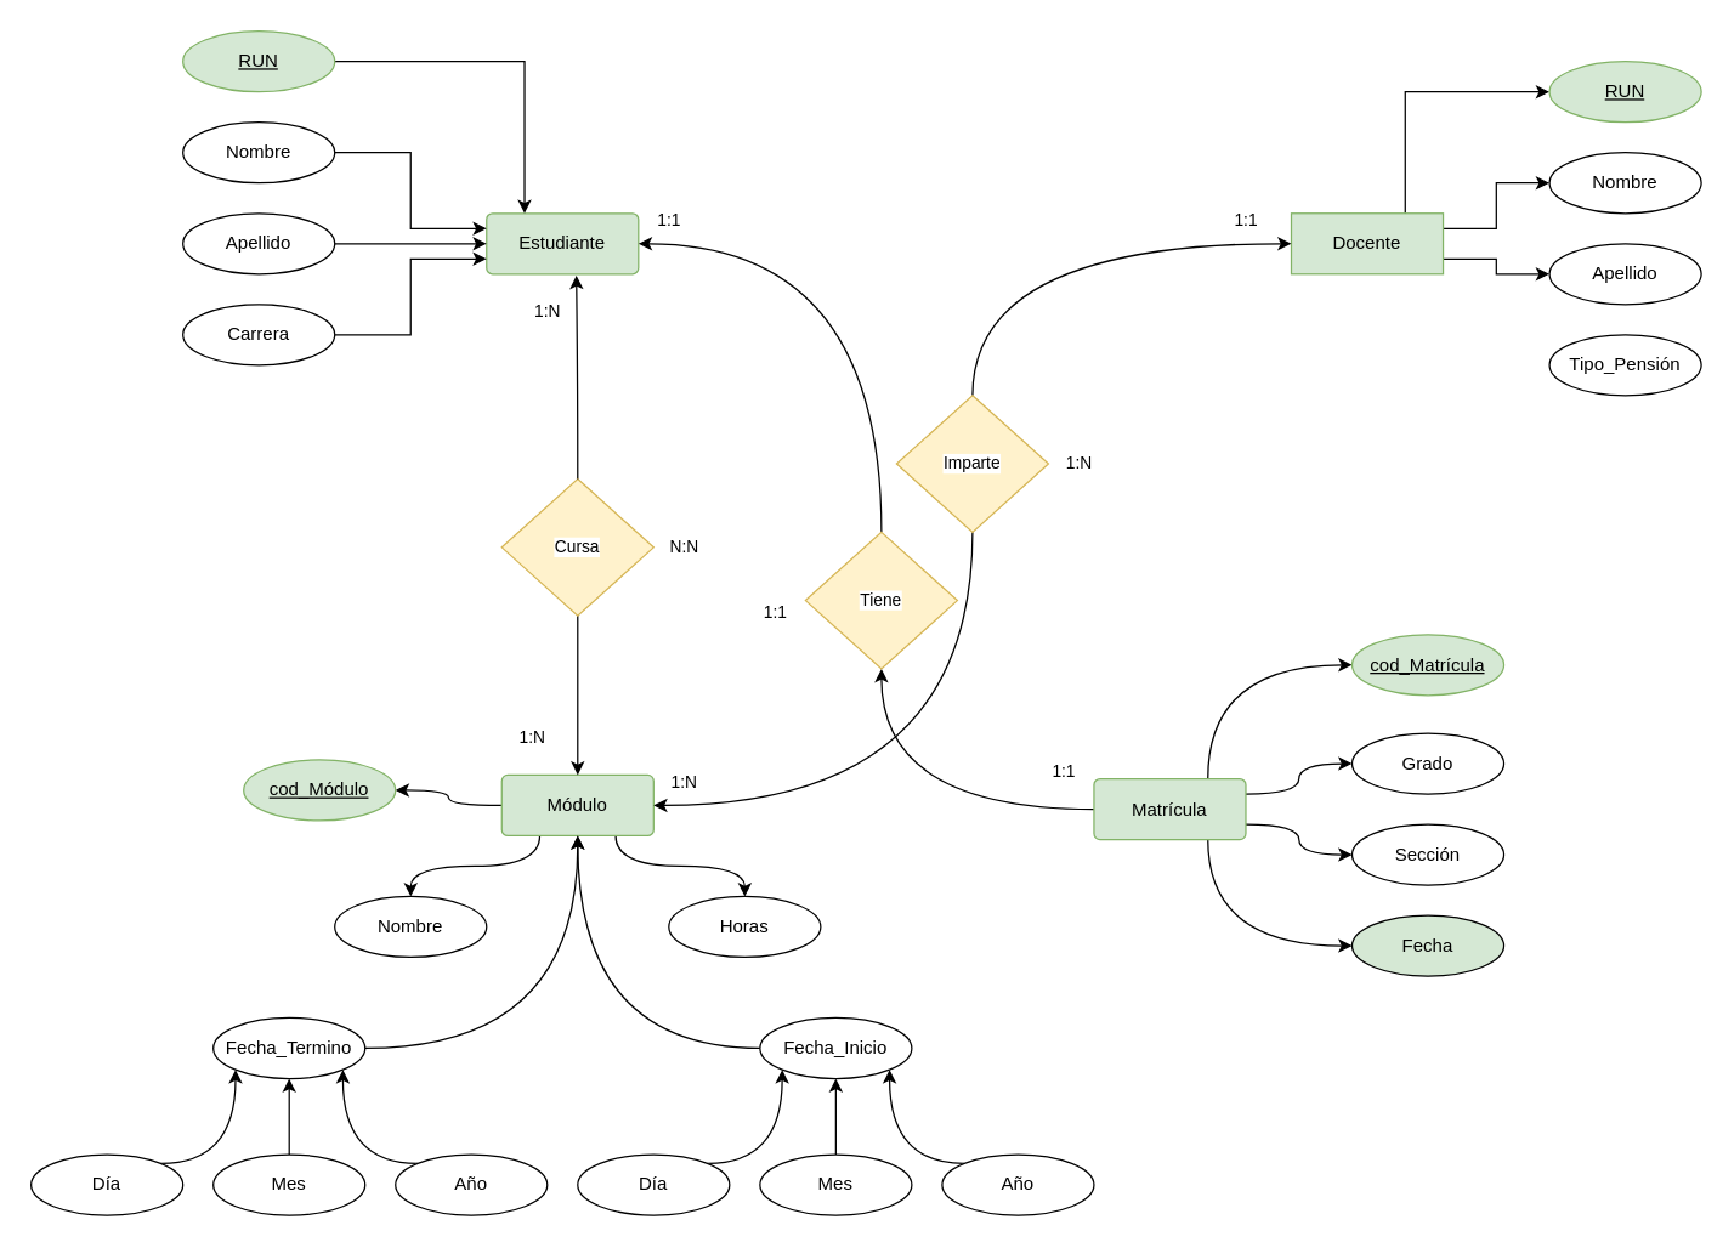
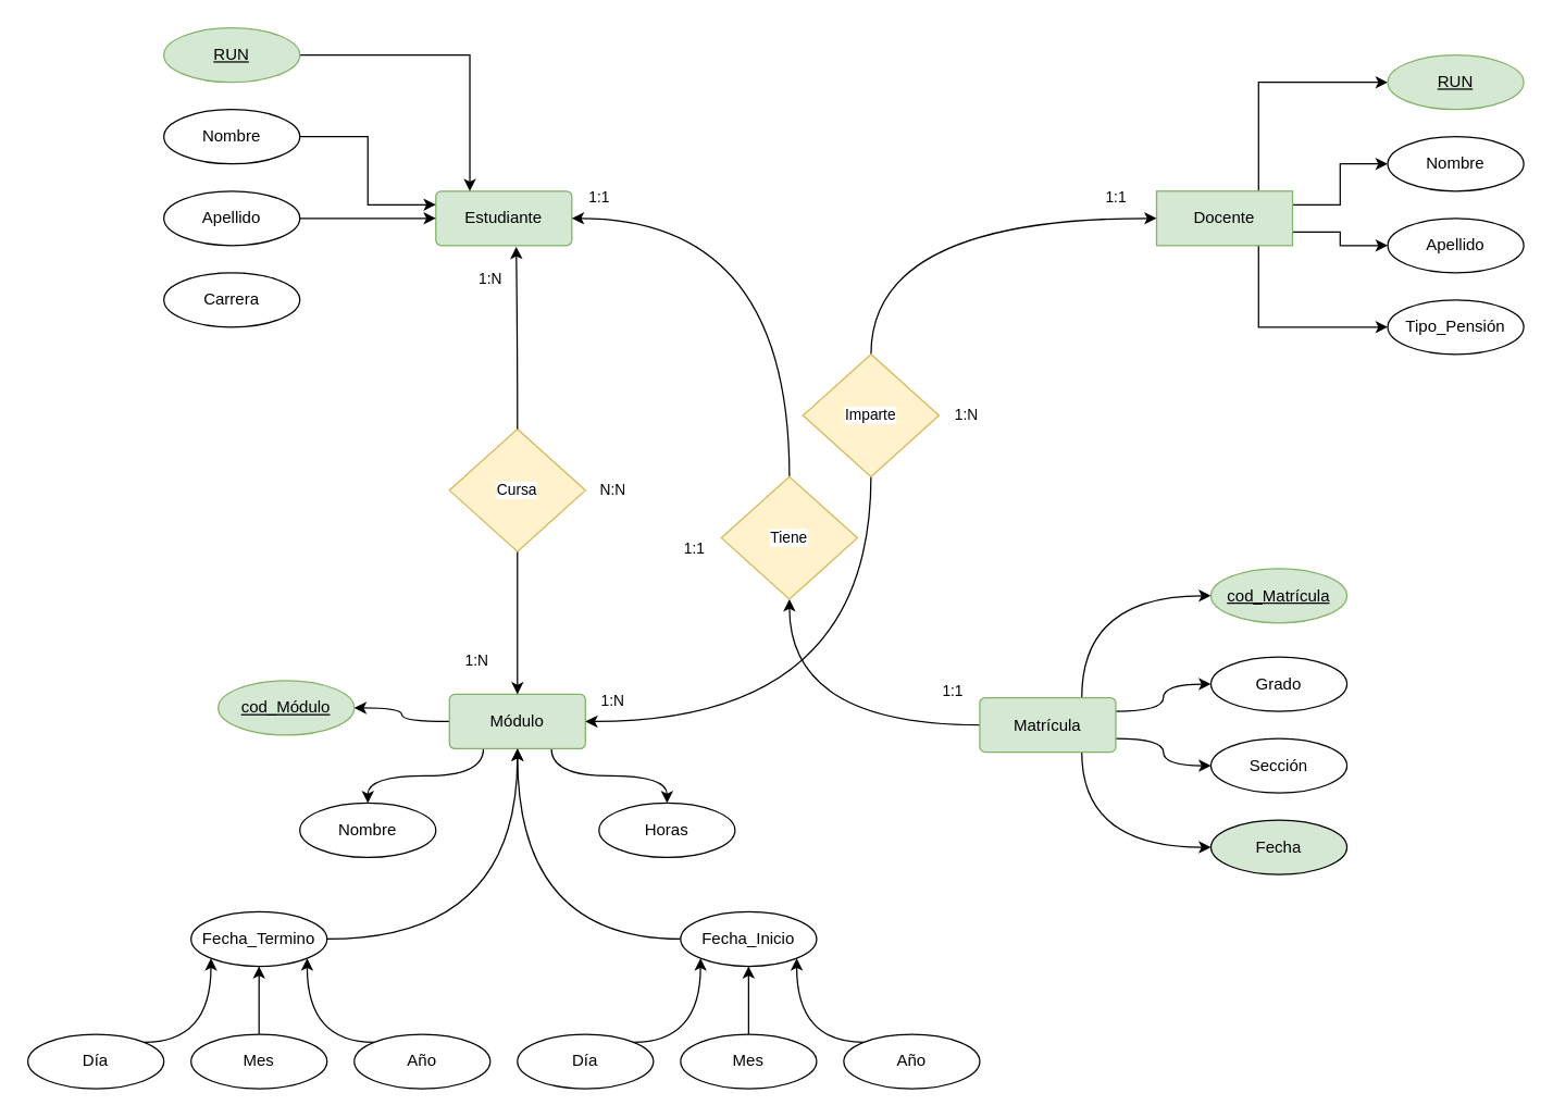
  <mxCell id="0" />
  <mxCell id="1" parent="0" />
  <mxCell id="2" style="edgeStyle=orthogonalEdgeStyle;rounded=0;orthogonalLoop=1;jettySize=auto;html=1;exitX=1;exitY=0.25;exitDx=0;exitDy=0;entryX=0;entryY=0.5;entryDx=0;entryDy=0;" edge="1" parent="1" source="6" target="20"><mxGeometry relative="1" as="geometry" /></mxCell>
  <mxCell id="3" style="edgeStyle=orthogonalEdgeStyle;rounded=0;orthogonalLoop=1;jettySize=auto;html=1;exitX=1;exitY=0.75;exitDx=0;exitDy=0;entryX=0;entryY=0.5;entryDx=0;entryDy=0;" edge="1" parent="1" source="6" target="21"><mxGeometry relative="1" as="geometry" /></mxCell>
+ <mxCell id="4" style="edgeStyle=orthogonalEdgeStyle;rounded=0;orthogonalLoop=1;jettySize=auto;html=1;exitX=0.75;exitY=1;exitDx=0;exitDy=0;entryX=0;entryY=0.5;entryDx=0;entryDy=0;" edge="1" parent="1" source="6" target="22"><mxGeometry relative="1" as="geometry" /></mxCell>
  <mxCell id="5" style="edgeStyle=orthogonalEdgeStyle;rounded=0;orthogonalLoop=1;jettySize=auto;html=1;exitX=0.75;exitY=0;exitDx=0;exitDy=0;entryX=0;entryY=0.5;entryDx=0;entryDy=0;" edge="1" parent="1" source="6" target="19"><mxGeometry relative="1" as="geometry" /></mxCell>
  <mxCell id="6" value="Docente" style="arcSize=10;whiteSpace=wrap;html=1;align=center;fillColor=#d5e8d4;strokeColor=#82b366;rounded=0;" vertex="1" parent="1"><mxGeometry x="850" y="140" width="100" height="40" as="geometry" /></mxCell>
  <mxCell id="7" value="Estudiante" style="rounded=1;arcSize=10;whiteSpace=wrap;html=1;align=center;fillColor=#d5e8d4;strokeColor=#82b366;" vertex="1" parent="1"><mxGeometry x="320" y="140" width="100" height="40" as="geometry" /></mxCell>
  <mxCell id="8" value="" style="edgeStyle=orthogonalEdgeStyle;shape=connector;curved=1;rounded=0;orthogonalLoop=1;jettySize=auto;html=1;strokeColor=default;align=center;verticalAlign=middle;fontFamily=Helvetica;fontSize=11;fontColor=default;labelBackgroundColor=default;endArrow=classic;" edge="1" parent="1" source="11" target="18"><mxGeometry relative="1" as="geometry" /></mxCell>
  <mxCell id="9" style="edgeStyle=orthogonalEdgeStyle;shape=connector;curved=1;rounded=0;orthogonalLoop=1;jettySize=auto;html=1;exitX=0.25;exitY=1;exitDx=0;exitDy=0;entryX=0.5;entryY=0;entryDx=0;entryDy=0;strokeColor=default;align=center;verticalAlign=middle;fontFamily=Helvetica;fontSize=11;fontColor=default;labelBackgroundColor=default;endArrow=classic;" edge="1" parent="1" source="11" target="31"><mxGeometry relative="1" as="geometry" /></mxCell>
  <mxCell id="10" style="edgeStyle=orthogonalEdgeStyle;shape=connector;curved=1;rounded=0;orthogonalLoop=1;jettySize=auto;html=1;exitX=0.75;exitY=1;exitDx=0;exitDy=0;entryX=0.5;entryY=0;entryDx=0;entryDy=0;strokeColor=default;align=center;verticalAlign=middle;fontFamily=Helvetica;fontSize=11;fontColor=default;labelBackgroundColor=default;endArrow=classic;" edge="1" parent="1" source="11" target="32"><mxGeometry relative="1" as="geometry" /></mxCell>
  <mxCell id="11" value="Módulo" style="rounded=1;arcSize=10;whiteSpace=wrap;html=1;align=center;fillColor=#d5e8d4;strokeColor=#82b366;" vertex="1" parent="1"><mxGeometry x="330" y="510" width="100" height="40" as="geometry" /></mxCell>
  <mxCell id="12" style="edgeStyle=orthogonalEdgeStyle;shape=connector;curved=1;rounded=0;orthogonalLoop=1;jettySize=auto;html=1;exitX=0.75;exitY=0;exitDx=0;exitDy=0;entryX=0;entryY=0.5;entryDx=0;entryDy=0;strokeColor=default;align=center;verticalAlign=middle;fontFamily=Helvetica;fontSize=11;fontColor=default;labelBackgroundColor=default;endArrow=classic;" edge="1" parent="1" source="17" target="49"><mxGeometry relative="1" as="geometry" /></mxCell>
  <mxCell id="13" style="edgeStyle=orthogonalEdgeStyle;shape=connector;curved=1;rounded=0;orthogonalLoop=1;jettySize=auto;html=1;exitX=1;exitY=0.25;exitDx=0;exitDy=0;entryX=0;entryY=0.5;entryDx=0;entryDy=0;strokeColor=default;align=center;verticalAlign=middle;fontFamily=Helvetica;fontSize=11;fontColor=default;labelBackgroundColor=default;endArrow=classic;" edge="1" parent="1" source="17" target="50"><mxGeometry relative="1" as="geometry" /></mxCell>
  <mxCell id="14" style="edgeStyle=orthogonalEdgeStyle;shape=connector;curved=1;rounded=0;orthogonalLoop=1;jettySize=auto;html=1;exitX=1;exitY=0.75;exitDx=0;exitDy=0;entryX=0;entryY=0.5;entryDx=0;entryDy=0;strokeColor=default;align=center;verticalAlign=middle;fontFamily=Helvetica;fontSize=11;fontColor=default;labelBackgroundColor=default;endArrow=classic;" edge="1" parent="1" source="17" target="51"><mxGeometry relative="1" as="geometry" /></mxCell>
  <mxCell id="15" style="edgeStyle=orthogonalEdgeStyle;shape=connector;curved=1;rounded=0;orthogonalLoop=1;jettySize=auto;html=1;exitX=0.75;exitY=1;exitDx=0;exitDy=0;entryX=0;entryY=0.5;entryDx=0;entryDy=0;strokeColor=default;align=center;verticalAlign=middle;fontFamily=Helvetica;fontSize=11;fontColor=default;labelBackgroundColor=default;endArrow=classic;" edge="1" parent="1" source="17" target="52"><mxGeometry relative="1" as="geometry" /></mxCell>
  <mxCell id="16" style="edgeStyle=orthogonalEdgeStyle;shape=connector;curved=1;rounded=0;orthogonalLoop=1;jettySize=auto;html=1;exitX=0;exitY=0.5;exitDx=0;exitDy=0;entryX=0.5;entryY=1;entryDx=0;entryDy=0;strokeColor=default;align=center;verticalAlign=middle;fontFamily=Helvetica;fontSize=11;fontColor=default;labelBackgroundColor=default;endArrow=classic;" edge="1" parent="1" source="17" target="65"><mxGeometry relative="1" as="geometry" /></mxCell>
  <mxCell id="17" value="Matrícula" style="rounded=1;arcSize=10;whiteSpace=wrap;html=1;align=center;fillColor=#d5e8d4;strokeColor=#82b366;" vertex="1" parent="1"><mxGeometry x="720" y="512.5" width="100" height="40" as="geometry" /></mxCell>
  <mxCell id="18" value="cod_Módulo" style="ellipse;whiteSpace=wrap;html=1;align=center;fontStyle=4;fillColor=#d5e8d4;strokeColor=#82b366;" vertex="1" parent="1"><mxGeometry x="160" y="500" width="100" height="40" as="geometry" /></mxCell>
  <mxCell id="19" value="RUN" style="ellipse;whiteSpace=wrap;html=1;align=center;fontStyle=4;fillColor=#d5e8d4;strokeColor=#82b366;" vertex="1" parent="1"><mxGeometry x="1020" y="40" width="100" height="40" as="geometry" /></mxCell>
  <mxCell id="20" value="Nombre" style="ellipse;whiteSpace=wrap;html=1;align=center;" vertex="1" parent="1"><mxGeometry x="1020" y="100" width="100" height="40" as="geometry" /></mxCell>
  <mxCell id="21" value="Apellido" style="ellipse;whiteSpace=wrap;html=1;align=center;" vertex="1" parent="1"><mxGeometry x="1020" y="160" width="100" height="40" as="geometry" /></mxCell>
  <mxCell id="22" value="Tipo_Pensión" style="ellipse;whiteSpace=wrap;html=1;align=center;" vertex="1" parent="1"><mxGeometry x="1020" y="220" width="100" height="40" as="geometry" /></mxCell>
  <mxCell id="23" style="edgeStyle=orthogonalEdgeStyle;rounded=0;orthogonalLoop=1;jettySize=auto;html=1;exitX=1;exitY=0.5;exitDx=0;exitDy=0;entryX=0.25;entryY=0;entryDx=0;entryDy=0;" edge="1" parent="1" source="24" target="7"><mxGeometry relative="1" as="geometry"><mxPoint x="370" y="150" as="targetPoint" /></mxGeometry></mxCell>
  <mxCell id="24" value="RUN" style="ellipse;whiteSpace=wrap;html=1;align=center;fontStyle=4;fillColor=#d5e8d4;strokeColor=#82b366;" vertex="1" parent="1"><mxGeometry x="120" y="20" width="100" height="40" as="geometry" /></mxCell>
  <mxCell id="25" style="edgeStyle=orthogonalEdgeStyle;rounded=0;orthogonalLoop=1;jettySize=auto;html=1;exitX=1;exitY=0.5;exitDx=0;exitDy=0;entryX=0;entryY=0.25;entryDx=0;entryDy=0;" edge="1" parent="1" source="26" target="7"><mxGeometry relative="1" as="geometry" /></mxCell>
  <mxCell id="26" value="Nombre" style="ellipse;whiteSpace=wrap;html=1;align=center;" vertex="1" parent="1"><mxGeometry x="120" y="80" width="100" height="40" as="geometry" /></mxCell>
  <mxCell id="27" style="edgeStyle=orthogonalEdgeStyle;rounded=0;orthogonalLoop=1;jettySize=auto;html=1;exitX=1;exitY=0.5;exitDx=0;exitDy=0;" edge="1" parent="1" source="28" target="7"><mxGeometry relative="1" as="geometry" /></mxCell>
  <mxCell id="28" value="Apellido" style="ellipse;whiteSpace=wrap;html=1;align=center;" vertex="1" parent="1"><mxGeometry x="120" y="140" width="100" height="40" as="geometry" /></mxCell>
- <mxCell id="29" style="edgeStyle=orthogonalEdgeStyle;rounded=0;orthogonalLoop=1;jettySize=auto;html=1;exitX=1;exitY=0.5;exitDx=0;exitDy=0;entryX=0;entryY=0.75;entryDx=0;entryDy=0;" edge="1" parent="1" source="30" target="7"><mxGeometry relative="1" as="geometry" /></mxCell>
  <mxCell id="30" value="Carrera" style="ellipse;whiteSpace=wrap;html=1;align=center;" vertex="1" parent="1"><mxGeometry x="120" y="200" width="100" height="40" as="geometry" /></mxCell>
  <mxCell id="31" value="Nombre" style="ellipse;whiteSpace=wrap;html=1;align=center;" vertex="1" parent="1"><mxGeometry x="220" y="590" width="100" height="40" as="geometry" /></mxCell>
  <mxCell id="32" value="Horas" style="ellipse;whiteSpace=wrap;html=1;align=center;" vertex="1" parent="1"><mxGeometry x="440" y="590" width="100" height="40" as="geometry" /></mxCell>
  <mxCell id="33" style="edgeStyle=orthogonalEdgeStyle;shape=connector;curved=1;rounded=0;orthogonalLoop=1;jettySize=auto;html=1;exitX=0;exitY=0.5;exitDx=0;exitDy=0;strokeColor=default;align=center;verticalAlign=middle;fontFamily=Helvetica;fontSize=11;fontColor=default;labelBackgroundColor=default;endArrow=classic;" edge="1" parent="1" source="34"><mxGeometry relative="1" as="geometry"><mxPoint x="380" y="550" as="targetPoint" /></mxGeometry></mxCell>
  <mxCell id="34" value="Fecha_Inicio" style="ellipse;whiteSpace=wrap;html=1;align=center;" vertex="1" parent="1"><mxGeometry x="500" y="670" width="100" height="40" as="geometry" /></mxCell>
  <mxCell id="35" style="edgeStyle=orthogonalEdgeStyle;rounded=0;orthogonalLoop=1;jettySize=auto;html=1;exitX=1;exitY=0;exitDx=0;exitDy=0;entryX=0;entryY=1;entryDx=0;entryDy=0;curved=1;" edge="1" parent="1" source="36" target="34"><mxGeometry relative="1" as="geometry" /></mxCell>
  <mxCell id="36" value="Día" style="ellipse;whiteSpace=wrap;html=1;align=center;" vertex="1" parent="1"><mxGeometry x="380" y="760" width="100" height="40" as="geometry" /></mxCell>
  <mxCell id="37" style="edgeStyle=orthogonalEdgeStyle;rounded=0;orthogonalLoop=1;jettySize=auto;html=1;exitX=0.5;exitY=0;exitDx=0;exitDy=0;entryX=0.5;entryY=1;entryDx=0;entryDy=0;curved=1;" edge="1" parent="1" source="38" target="34"><mxGeometry relative="1" as="geometry" /></mxCell>
  <mxCell id="38" value="Mes" style="ellipse;whiteSpace=wrap;html=1;align=center;" vertex="1" parent="1"><mxGeometry x="500" y="760" width="100" height="40" as="geometry" /></mxCell>
  <mxCell id="39" style="edgeStyle=orthogonalEdgeStyle;shape=connector;curved=1;rounded=0;orthogonalLoop=1;jettySize=auto;html=1;exitX=0;exitY=0;exitDx=0;exitDy=0;entryX=1;entryY=1;entryDx=0;entryDy=0;strokeColor=default;align=center;verticalAlign=middle;fontFamily=Helvetica;fontSize=11;fontColor=default;labelBackgroundColor=default;endArrow=classic;" edge="1" parent="1" source="40" target="34"><mxGeometry relative="1" as="geometry" /></mxCell>
  <mxCell id="40" value="Año" style="ellipse;whiteSpace=wrap;html=1;align=center;" vertex="1" parent="1"><mxGeometry x="620" y="760" width="100" height="40" as="geometry" /></mxCell>
  <mxCell id="41" style="edgeStyle=orthogonalEdgeStyle;shape=connector;curved=1;rounded=0;orthogonalLoop=1;jettySize=auto;html=1;exitX=1;exitY=0.5;exitDx=0;exitDy=0;strokeColor=default;align=center;verticalAlign=middle;fontFamily=Helvetica;fontSize=11;fontColor=default;labelBackgroundColor=default;endArrow=classic;" edge="1" parent="1" source="42" target="11"><mxGeometry relative="1" as="geometry" /></mxCell>
  <mxCell id="42" value="Fecha_Termino" style="ellipse;whiteSpace=wrap;html=1;align=center;" vertex="1" parent="1"><mxGeometry x="140" y="670" width="100" height="40" as="geometry" /></mxCell>
  <mxCell id="43" style="edgeStyle=orthogonalEdgeStyle;rounded=0;orthogonalLoop=1;jettySize=auto;html=1;exitX=1;exitY=0;exitDx=0;exitDy=0;entryX=0;entryY=1;entryDx=0;entryDy=0;curved=1;" edge="1" parent="1" source="44" target="42"><mxGeometry relative="1" as="geometry" /></mxCell>
  <mxCell id="44" value="Día" style="ellipse;whiteSpace=wrap;html=1;align=center;" vertex="1" parent="1"><mxGeometry x="20" y="760" width="100" height="40" as="geometry" /></mxCell>
  <mxCell id="45" style="edgeStyle=orthogonalEdgeStyle;rounded=0;orthogonalLoop=1;jettySize=auto;html=1;exitX=0.5;exitY=0;exitDx=0;exitDy=0;entryX=0.5;entryY=1;entryDx=0;entryDy=0;curved=1;" edge="1" parent="1" source="46" target="42"><mxGeometry relative="1" as="geometry" /></mxCell>
  <mxCell id="46" value="Mes" style="ellipse;whiteSpace=wrap;html=1;align=center;" vertex="1" parent="1"><mxGeometry x="140" y="760" width="100" height="40" as="geometry" /></mxCell>
  <mxCell id="47" style="edgeStyle=orthogonalEdgeStyle;shape=connector;curved=1;rounded=0;orthogonalLoop=1;jettySize=auto;html=1;exitX=0;exitY=0;exitDx=0;exitDy=0;entryX=1;entryY=1;entryDx=0;entryDy=0;strokeColor=default;align=center;verticalAlign=middle;fontFamily=Helvetica;fontSize=11;fontColor=default;labelBackgroundColor=default;endArrow=classic;" edge="1" parent="1" source="48" target="42"><mxGeometry relative="1" as="geometry" /></mxCell>
  <mxCell id="48" value="Año" style="ellipse;whiteSpace=wrap;html=1;align=center;" vertex="1" parent="1"><mxGeometry x="260" y="760" width="100" height="40" as="geometry" /></mxCell>
  <mxCell id="49" value="cod_Matrícula" style="ellipse;whiteSpace=wrap;html=1;align=center;fontStyle=4;fillColor=#d5e8d4;strokeColor=#82b366;" vertex="1" parent="1"><mxGeometry x="890" y="417.5" width="100" height="40" as="geometry" /></mxCell>
  <mxCell id="50" value="Grado" style="ellipse;whiteSpace=wrap;html=1;align=center;" vertex="1" parent="1"><mxGeometry x="890" y="482.5" width="100" height="40" as="geometry" /></mxCell>
  <mxCell id="51" value="Sección" style="ellipse;whiteSpace=wrap;html=1;align=center;" vertex="1" parent="1"><mxGeometry x="890" y="542.5" width="100" height="40" as="geometry" /></mxCell>
  <mxCell id="52" value="Fecha" style="ellipse;whiteSpace=wrap;html=1;align=center;fillColor=#d5e8d4;" vertex="1" parent="1"><mxGeometry x="890" y="602.5" width="100" height="40" as="geometry" /></mxCell>
  <mxCell id="53" style="edgeStyle=orthogonalEdgeStyle;shape=connector;curved=1;rounded=0;orthogonalLoop=1;jettySize=auto;html=1;exitX=0.5;exitY=1;exitDx=0;exitDy=0;entryX=1;entryY=0.5;entryDx=0;entryDy=0;strokeColor=default;align=center;verticalAlign=middle;fontFamily=Helvetica;fontSize=11;fontColor=default;labelBackgroundColor=default;endArrow=classic;" edge="1" parent="1" source="55" target="11"><mxGeometry relative="1" as="geometry" /></mxCell>
  <mxCell id="54" style="edgeStyle=orthogonalEdgeStyle;shape=connector;curved=1;rounded=0;orthogonalLoop=1;jettySize=auto;html=1;exitX=0.5;exitY=0;exitDx=0;exitDy=0;entryX=0;entryY=0.5;entryDx=0;entryDy=0;strokeColor=default;align=center;verticalAlign=middle;fontFamily=Helvetica;fontSize=11;fontColor=default;labelBackgroundColor=default;endArrow=classic;" edge="1" parent="1" source="55" target="6"><mxGeometry relative="1" as="geometry" /></mxCell>
  <mxCell id="55" value="Imparte" style="shape=rhombus;perimeter=rhombusPerimeter;whiteSpace=wrap;html=1;align=center;fontFamily=Helvetica;fontSize=11;labelBackgroundColor=default;fillColor=#fff2cc;strokeColor=#d6b656;" vertex="1" parent="1"><mxGeometry x="590" y="260" width="100" height="90" as="geometry" /></mxCell>
  <mxCell id="56" style="edgeStyle=orthogonalEdgeStyle;shape=connector;curved=1;rounded=0;orthogonalLoop=1;jettySize=auto;html=1;exitX=0.5;exitY=1;exitDx=0;exitDy=0;entryX=0.5;entryY=0;entryDx=0;entryDy=0;strokeColor=default;align=center;verticalAlign=middle;fontFamily=Helvetica;fontSize=11;fontColor=default;labelBackgroundColor=default;endArrow=classic;" edge="1" parent="1" source="57" target="11"><mxGeometry relative="1" as="geometry" /></mxCell>
  <mxCell id="57" value="Cursa" style="shape=rhombus;perimeter=rhombusPerimeter;whiteSpace=wrap;html=1;align=center;fontFamily=Helvetica;fontSize=11;labelBackgroundColor=default;fillColor=#fff2cc;strokeColor=#d6b656;" vertex="1" parent="1"><mxGeometry x="330" y="315" width="100" height="90" as="geometry" /></mxCell>
  <mxCell id="58" style="edgeStyle=orthogonalEdgeStyle;shape=connector;curved=1;rounded=0;orthogonalLoop=1;jettySize=auto;html=1;exitX=0.5;exitY=0;exitDx=0;exitDy=0;entryX=0.591;entryY=1.022;entryDx=0;entryDy=0;entryPerimeter=0;strokeColor=default;align=center;verticalAlign=middle;fontFamily=Helvetica;fontSize=11;fontColor=default;labelBackgroundColor=default;endArrow=classic;" edge="1" parent="1" source="57" target="7"><mxGeometry relative="1" as="geometry" /></mxCell>
  <mxCell id="59" value="1:N" style="text;html=1;align=center;verticalAlign=middle;resizable=0;points=[];autosize=1;strokeColor=none;fillColor=none;fontFamily=Helvetica;fontSize=11;fontColor=default;labelBackgroundColor=default;" vertex="1" parent="1"><mxGeometry x="330" y="470" width="40" height="30" as="geometry" /></mxCell>
  <mxCell id="60" value="1:N" style="text;html=1;align=center;verticalAlign=middle;resizable=0;points=[];autosize=1;strokeColor=none;fillColor=none;fontFamily=Helvetica;fontSize=11;fontColor=default;labelBackgroundColor=default;" vertex="1" parent="1"><mxGeometry x="340" y="190" width="40" height="30" as="geometry" /></mxCell>
  <mxCell id="61" value="N:N" style="text;html=1;align=center;verticalAlign=middle;resizable=0;points=[];autosize=1;strokeColor=none;fillColor=none;fontFamily=Helvetica;fontSize=11;fontColor=default;labelBackgroundColor=default;" vertex="1" parent="1"><mxGeometry x="430" y="345" width="40" height="30" as="geometry" /></mxCell>
  <mxCell id="62" value="1:1" style="text;html=1;align=center;verticalAlign=middle;resizable=0;points=[];autosize=1;strokeColor=none;fillColor=none;fontFamily=Helvetica;fontSize=11;fontColor=default;labelBackgroundColor=default;" vertex="1" parent="1"><mxGeometry x="420" y="130" width="40" height="30" as="geometry" /></mxCell>
  <mxCell id="63" value="1:1" style="text;html=1;align=center;verticalAlign=middle;resizable=0;points=[];autosize=1;strokeColor=none;fillColor=none;fontFamily=Helvetica;fontSize=11;fontColor=default;labelBackgroundColor=default;" vertex="1" parent="1"><mxGeometry x="680" y="492.5" width="40" height="30" as="geometry" /></mxCell>
  <mxCell id="64" style="edgeStyle=orthogonalEdgeStyle;shape=connector;curved=1;rounded=0;orthogonalLoop=1;jettySize=auto;html=1;exitX=0.5;exitY=0;exitDx=0;exitDy=0;entryX=1;entryY=0.5;entryDx=0;entryDy=0;strokeColor=default;align=center;verticalAlign=middle;fontFamily=Helvetica;fontSize=11;fontColor=default;labelBackgroundColor=default;endArrow=classic;" edge="1" parent="1" source="65" target="7"><mxGeometry relative="1" as="geometry" /></mxCell>
  <mxCell id="65" value="Tiene" style="shape=rhombus;perimeter=rhombusPerimeter;whiteSpace=wrap;html=1;align=center;fontFamily=Helvetica;fontSize=11;labelBackgroundColor=default;fillColor=#fff2cc;strokeColor=#d6b656;" vertex="1" parent="1"><mxGeometry x="530" y="350" width="100" height="90" as="geometry" /></mxCell>
  <mxCell id="66" value="1:1" style="text;html=1;align=center;verticalAlign=middle;resizable=0;points=[];autosize=1;strokeColor=none;fillColor=none;fontFamily=Helvetica;fontSize=11;fontColor=default;labelBackgroundColor=default;" vertex="1" parent="1"><mxGeometry x="490" y="387.5" width="40" height="30" as="geometry" /></mxCell>
  <mxCell id="67" value="1:N" style="text;html=1;align=center;verticalAlign=middle;resizable=0;points=[];autosize=1;strokeColor=none;fillColor=none;fontFamily=Helvetica;fontSize=11;fontColor=default;labelBackgroundColor=default;" vertex="1" parent="1"><mxGeometry x="430" y="500" width="40" height="30" as="geometry" /></mxCell>
  <mxCell id="68" value="1:1" style="text;html=1;align=center;verticalAlign=middle;resizable=0;points=[];autosize=1;strokeColor=none;fillColor=none;fontFamily=Helvetica;fontSize=11;fontColor=default;labelBackgroundColor=default;" vertex="1" parent="1"><mxGeometry x="800" y="130" width="40" height="30" as="geometry" /></mxCell>
  <mxCell id="69" value="1:N" style="text;html=1;align=center;verticalAlign=middle;resizable=0;points=[];autosize=1;strokeColor=none;fillColor=none;fontFamily=Helvetica;fontSize=11;fontColor=default;labelBackgroundColor=default;" vertex="1" parent="1"><mxGeometry x="690" y="290" width="40" height="30" as="geometry" /></mxCell>
